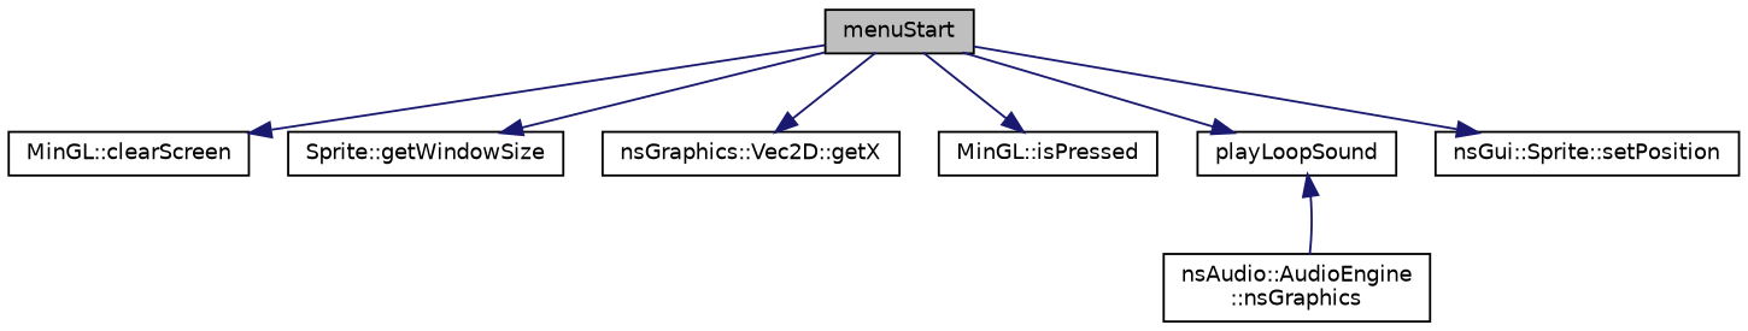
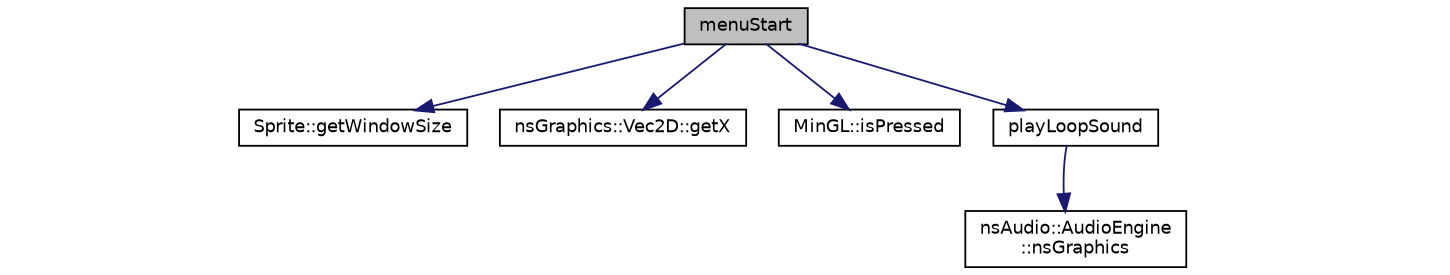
  digraph {
    rankdir=TB
    node [color=black fillcolor=white fontname=Helvetica fontsize=10 shape=record style=filled]
    edge [color=midnightblue fontname=Helvetica fontsize=10 labelfontname=Helvetica labelfontsize=10 style=solid]
    n1 [fillcolor=grey75 fontcolor=black height=0.2 label=menuStart width=0.4]
-   n2 [height=0.2 label="MinGL::clearScreen" width=0.4]
    n3 [height=0.2 label="Sprite::getWindowSize" width=0.4]
    n4 [height=0.2 label="nsGraphics::Vec2D::getX" width=0.4]
    n5 [height=0.2 label="MinGL::isPressed" width=0.4]
    n6 [height=0.2 label=playLoopSound width=0.4]
-   n7 [height=0.2 label="nsGui::Sprite::setPosition" width=0.4]
    n8 [height=0.2 label="nsAudio::AudioEngine\l::nsGraphics" width=0.4]
-   n1 -> n2
    n1 -> n3
    n1 -> n4
    n1 -> n5
    n1 -> n6
-   n1 -> n7
-   n8 -> n6
+   n6 -> n8
  }
